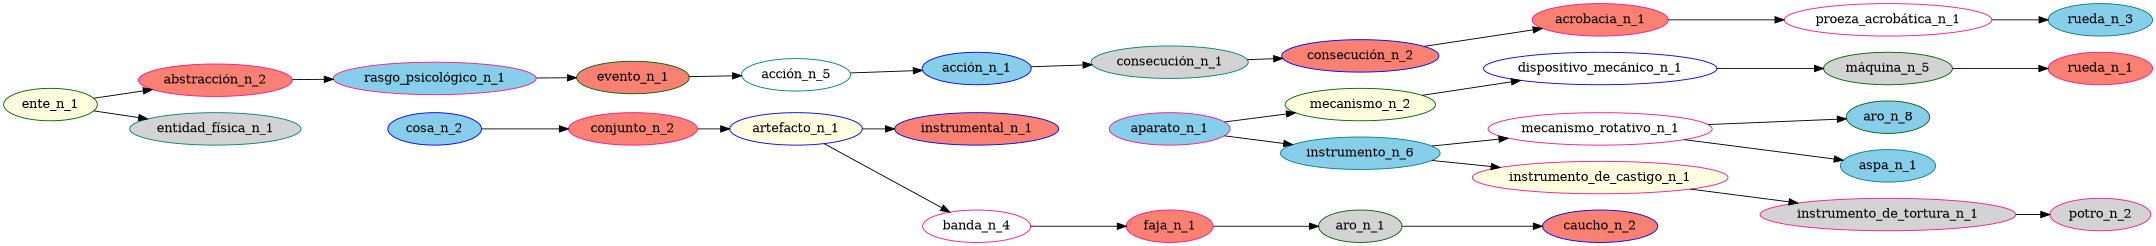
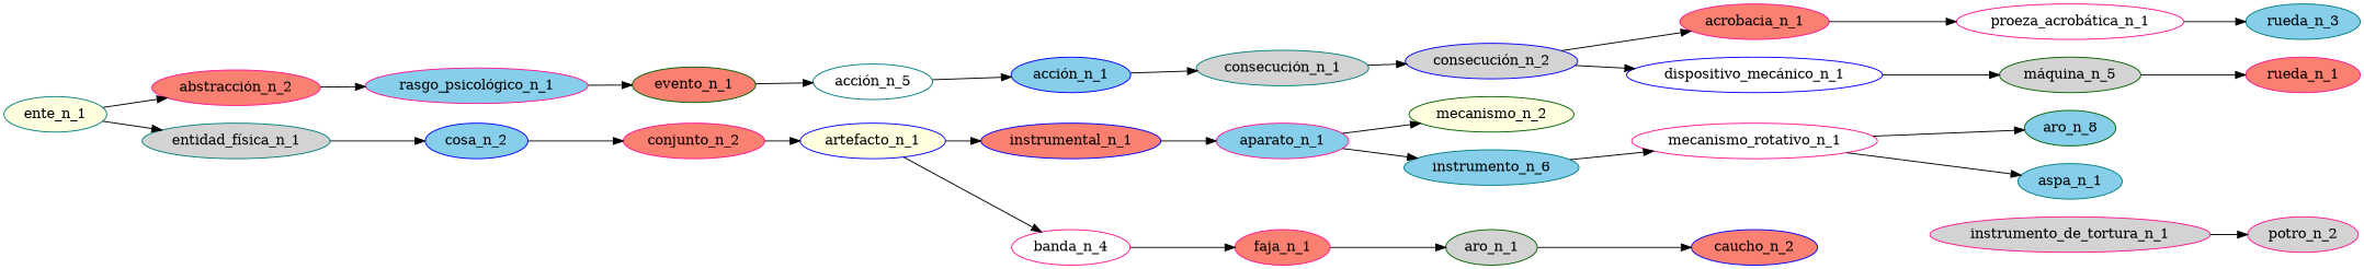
  digraph {
    rankdir=LR
    node [color=deeppink fillcolor=skyblue style=filled]
    "rasgo_psicológico_n_1"
    "abstracción_n_2" [fillcolor=salmon]
    evento_n_1 [color=darkgreen fillcolor=salmon]
    "acción_n_5" [color=teal fillcolor=white]
    "acción_n_1" [color=blue]
    "consecución_n_1" [color=teal fillcolor=lightgrey]
-   "consecución_n_2" [color=blue fillcolor=salmon]
+   "consecución_n_2" [color=blue fillcolor=lightgrey]
    acrobacia_n_1 [fillcolor=salmon]
    "proeza_acrobática_n_1" [fillcolor=white]
    rueda_n_3 [color=teal]
    aparato_n_1
    instrumento_n_6 [color=teal]
    mecanismo_n_2 [color=darkgreen fillcolor=lightyellow]
-   instrumento_de_castigo_n_1 [fillcolor=lightyellow]
    mecanismo_rotativo_n_1 [fillcolor=white]
    "dispositivo_mecánico_n_1" [color=blue fillcolor=white]
    instrumento_de_tortura_n_1 [fillcolor=lightgrey]
    "máquina_n_5" [color=darkgreen fillcolor=lightgrey]
    aspa_n_1 [color=teal]
    aro_n_8 [color=darkgreen]
    aro_n_1 [color=darkgreen fillcolor=lightgrey]
    caucho_n_2 [color=blue fillcolor=salmon]
    artefacto_n_1 [color=blue fillcolor=lightyellow]
    banda_n_4 [fillcolor=white]
    instrumental_n_1 [color=blue fillcolor=salmon]
    faja_n_1 [fillcolor=salmon]
    conjunto_n_2 [fillcolor=salmon]
    cosa_n_2 [color=blue]
    rueda_n_1 [fillcolor=salmon]
-   ente_n_1 [color=darkgreen fillcolor=lightyellow]
+   ente_n_1 [color=teal fillcolor=lightyellow]
    "entidad_física_n_1" [color=teal fillcolor=lightgrey]
    potro_n_2 [fillcolor=lightgrey]
    "rasgo_psicológico_n_1" -> evento_n_1
    "abstracción_n_2" -> "rasgo_psicológico_n_1"
    evento_n_1 -> "acción_n_5"
    "acción_n_5" -> "acción_n_1"
    "acción_n_1" -> "consecución_n_1"
    "consecución_n_1" -> "consecución_n_2"
    "consecución_n_2" -> acrobacia_n_1
    acrobacia_n_1 -> "proeza_acrobática_n_1"
    "proeza_acrobática_n_1" -> rueda_n_3
    aparato_n_1 -> instrumento_n_6
    aparato_n_1 -> mecanismo_n_2
-   instrumento_n_6 -> instrumento_de_castigo_n_1
    instrumento_n_6 -> mecanismo_rotativo_n_1
-   mecanismo_n_2 -> "dispositivo_mecánico_n_1"
-   instrumento_de_castigo_n_1 -> instrumento_de_tortura_n_1
+   "consecución_n_2" -> "dispositivo_mecánico_n_1"
    mecanismo_rotativo_n_1 -> aspa_n_1
    mecanismo_rotativo_n_1 -> aro_n_8
    "dispositivo_mecánico_n_1" -> "máquina_n_5"
    instrumento_de_tortura_n_1 -> potro_n_2
    "máquina_n_5" -> rueda_n_1
    aro_n_1 -> caucho_n_2
    artefacto_n_1 -> banda_n_4
    artefacto_n_1 -> instrumental_n_1
    banda_n_4 -> faja_n_1
+   instrumental_n_1 -> aparato_n_1
    faja_n_1 -> aro_n_1
    conjunto_n_2 -> artefacto_n_1
    cosa_n_2 -> conjunto_n_2
    ente_n_1 -> "abstracción_n_2"
    ente_n_1 -> "entidad_física_n_1"
+   "entidad_física_n_1" -> cosa_n_2
  }
